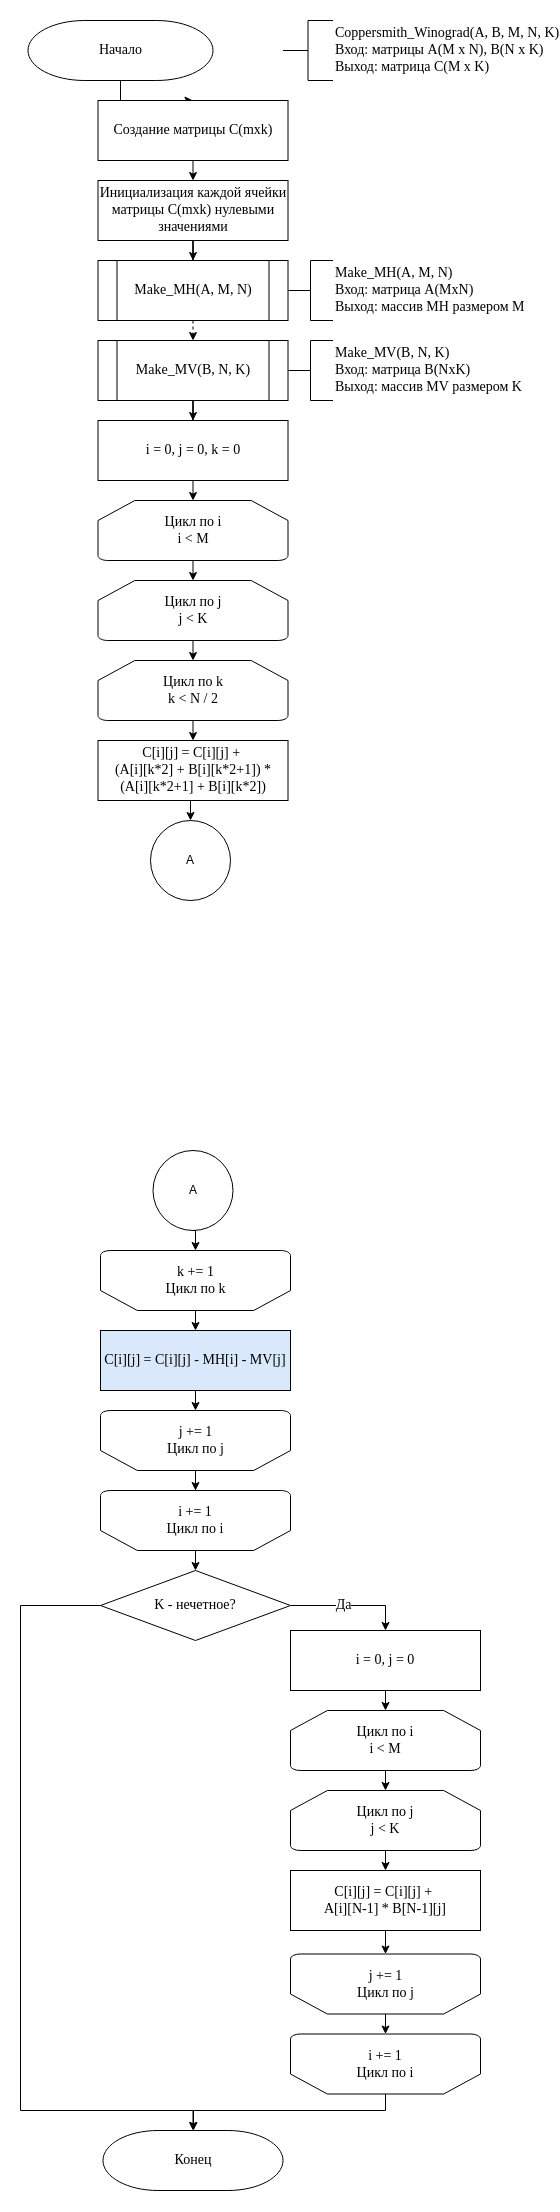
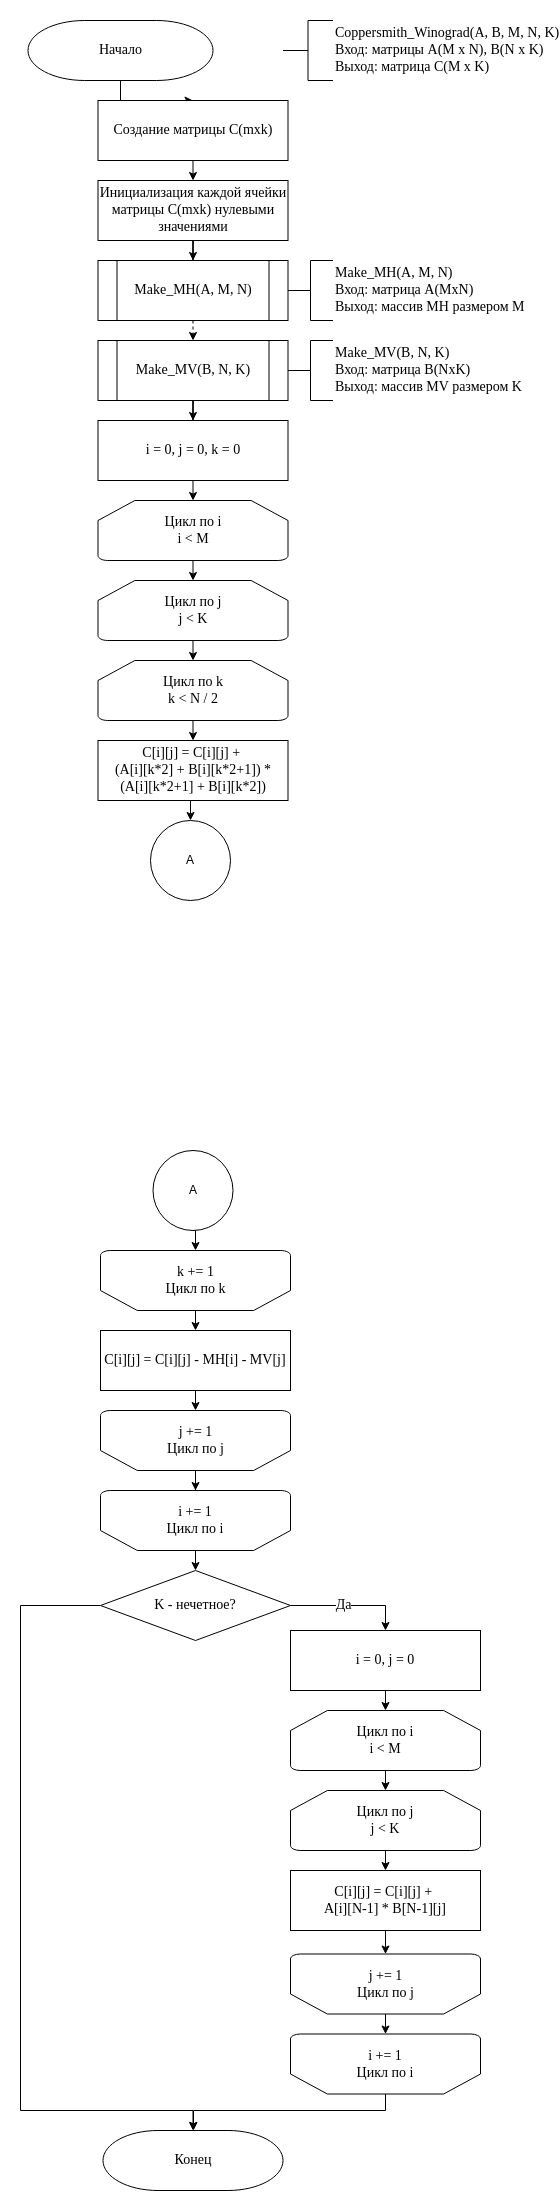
  <mxCell id="0" />
  <mxCell id="1" parent="0" />
  <mxCell id="2" style="edgeStyle=orthogonalEdgeStyle;rounded=0;orthogonalLoop=1;jettySize=auto;html=1;exitX=0.5;exitY=1;exitDx=0;exitDy=0;exitPerimeter=0;entryX=0.5;entryY=0;entryDx=0;entryDy=0;fontFamily=Times New Roman;fontSize=14;" parent="1" source="3" target="7" edge="1"><mxGeometry relative="1" as="geometry" /></mxCell>
  <mxCell id="3" value="Начало" style="strokeWidth=1;html=1;shape=mxgraph.flowchart.terminator;whiteSpace=wrap;fontSize=14;fontFamily=Times New Roman;" parent="1" vertex="1"><mxGeometry x="27.5" y="20" width="185" height="60" as="geometry" /></mxCell>
  <mxCell id="4" value="Конец" style="strokeWidth=1;html=1;shape=mxgraph.flowchart.terminator;whiteSpace=wrap;fontSize=14;fontFamily=Times New Roman;" parent="1" vertex="1"><mxGeometry x="102.5" y="2130" width="180" height="60" as="geometry" /></mxCell>
  <mxCell id="5" value="Coppersmith_Winograd(A, B, M, N, K)&lt;br&gt;Вход: матрицы A(M x N), B(N x K)&lt;br&gt;Выход: матрица C(M x K)&amp;nbsp;" style="strokeWidth=1;html=1;shape=mxgraph.flowchart.annotation_2;align=left;labelPosition=right;pointerEvents=1;fontFamily=Times New Roman;fontSize=14;" parent="1" vertex="1"><mxGeometry x="282.5" y="20" width="50" height="60" as="geometry" /></mxCell>
  <mxCell id="6" style="edgeStyle=orthogonalEdgeStyle;rounded=0;orthogonalLoop=1;jettySize=auto;html=1;exitX=0.5;exitY=1;exitDx=0;exitDy=0;entryX=0.5;entryY=0;entryDx=0;entryDy=0;fontFamily=Times New Roman;fontSize=14;" parent="1" source="7" target="9" edge="1"><mxGeometry relative="1" as="geometry" /></mxCell>
  <mxCell id="7" value="Создание матрицы C(mxk)" style="rounded=0;whiteSpace=wrap;html=1;strokeWidth=1;fontFamily=Times New Roman;fontSize=14;" parent="1" vertex="1"><mxGeometry x="97.5" y="100" width="190" height="60" as="geometry" /></mxCell>
  <mxCell id="8" style="edgeStyle=orthogonalEdgeStyle;rounded=0;orthogonalLoop=1;jettySize=auto;html=1;exitX=0.5;exitY=1;exitDx=0;exitDy=0;" parent="1" source="9" target="11" edge="1"><mxGeometry relative="1" as="geometry" /></mxCell>
  <mxCell id="9" value="Инициализация каждой ячейки матрицы C(mxk) нулевыми значениями" style="rounded=0;whiteSpace=wrap;html=1;strokeWidth=1;fontFamily=Times New Roman;fontSize=14;" parent="1" vertex="1"><mxGeometry x="97.5" y="180" width="190" height="60" as="geometry" /></mxCell>
  <mxCell id="10" style="edgeStyle=orthogonalEdgeStyle;rounded=0;orthogonalLoop=1;jettySize=auto;html=1;exitX=0.5;exitY=1;exitDx=0;exitDy=0;entryX=0.5;entryY=0;entryDx=0;entryDy=0;dashed=1;" parent="1" source="11" target="51" edge="1"><mxGeometry relative="1" as="geometry" /></mxCell>
  <mxCell id="11" value="Make_MH(A, M, N)" style="shape=process;whiteSpace=wrap;html=1;backgroundOutline=1;strokeWidth=1;fontFamily=Times New Roman;fontSize=14;" parent="1" vertex="1"><mxGeometry x="97.5" y="260" width="190" height="60" as="geometry" /></mxCell>
  <mxCell id="12" value="Make_MH(A, M, N)&lt;br&gt;Вход: матрица A(MxN)&lt;br&gt;Выход: массив MH размером M" style="strokeWidth=1;html=1;shape=mxgraph.flowchart.annotation_2;align=left;labelPosition=right;pointerEvents=1;fontFamily=Times New Roman;fontSize=14;" parent="1" vertex="1"><mxGeometry x="287.5" y="260" width="45" height="60" as="geometry" /></mxCell>
  <mxCell id="13" style="edgeStyle=orthogonalEdgeStyle;rounded=0;orthogonalLoop=1;jettySize=auto;html=1;exitX=0.5;exitY=1;exitDx=0;exitDy=0;exitPerimeter=0;entryX=0.5;entryY=0;entryDx=0;entryDy=0;entryPerimeter=0;fontFamily=Times New Roman;fontSize=14;" parent="1" source="14" target="18" edge="1"><mxGeometry relative="1" as="geometry" /></mxCell>
  <mxCell id="14" value="Цикл по i&lt;br&gt;i &amp;lt; M" style="strokeWidth=1;html=1;shape=mxgraph.flowchart.loop_limit;whiteSpace=wrap;fontFamily=Times New Roman;fontSize=14;" parent="1" vertex="1"><mxGeometry x="97.5" y="500" width="190" height="60" as="geometry" /></mxCell>
  <mxCell id="15" style="edgeStyle=orthogonalEdgeStyle;rounded=0;orthogonalLoop=1;jettySize=auto;html=1;exitX=0.5;exitY=1;exitDx=0;exitDy=0;entryX=0.5;entryY=0;entryDx=0;entryDy=0;entryPerimeter=0;fontFamily=Times New Roman;fontSize=14;" parent="1" source="16" target="14" edge="1"><mxGeometry relative="1" as="geometry" /></mxCell>
  <mxCell id="16" value="i = 0, j = 0, k = 0" style="rounded=0;whiteSpace=wrap;html=1;strokeWidth=1;fontFamily=Times New Roman;fontSize=14;" parent="1" vertex="1"><mxGeometry x="97.5" y="420" width="190" height="60" as="geometry" /></mxCell>
  <mxCell id="17" style="edgeStyle=orthogonalEdgeStyle;rounded=0;orthogonalLoop=1;jettySize=auto;html=1;exitX=0.5;exitY=1;exitDx=0;exitDy=0;exitPerimeter=0;entryX=0.5;entryY=0;entryDx=0;entryDy=0;entryPerimeter=0;fontFamily=Times New Roman;fontSize=14;" parent="1" source="18" target="20" edge="1"><mxGeometry relative="1" as="geometry" /></mxCell>
  <mxCell id="18" value="Цикл по j&lt;br&gt;j &amp;lt; K" style="strokeWidth=1;html=1;shape=mxgraph.flowchart.loop_limit;whiteSpace=wrap;fontFamily=Times New Roman;fontSize=14;" parent="1" vertex="1"><mxGeometry x="97.5" y="580" width="190" height="60" as="geometry" /></mxCell>
  <mxCell id="19" style="edgeStyle=orthogonalEdgeStyle;rounded=0;orthogonalLoop=1;jettySize=auto;html=1;exitX=0.5;exitY=1;exitDx=0;exitDy=0;exitPerimeter=0;entryX=0.5;entryY=0;entryDx=0;entryDy=0;fontFamily=Times New Roman;fontSize=14;" parent="1" source="20" target="22" edge="1"><mxGeometry relative="1" as="geometry" /></mxCell>
  <mxCell id="20" value="Цикл по k&lt;br&gt;k &amp;lt; N / 2" style="strokeWidth=1;html=1;shape=mxgraph.flowchart.loop_limit;whiteSpace=wrap;fontFamily=Times New Roman;fontSize=14;" parent="1" vertex="1"><mxGeometry x="97.5" y="660" width="190" height="60" as="geometry" /></mxCell>
  <mxCell id="21" style="edgeStyle=orthogonalEdgeStyle;rounded=0;orthogonalLoop=1;jettySize=auto;html=1;exitX=0.5;exitY=1;exitDx=0;exitDy=0;entryX=0.5;entryY=0;entryDx=0;entryDy=0;" parent="1" source="22" target="53" edge="1"><mxGeometry relative="1" as="geometry" /></mxCell>
  <mxCell id="22" value="C[i][j] = C[i][j] +&amp;nbsp;&lt;br&gt;(A[i][k*2] + B[i][k*2+1]) * &lt;br&gt;(A[i][k*2+1] + B[i][k*2])" style="rounded=0;whiteSpace=wrap;html=1;strokeWidth=1;fontFamily=Times New Roman;fontSize=14;" parent="1" vertex="1"><mxGeometry x="97.5" y="740" width="190" height="60" as="geometry" /></mxCell>
  <mxCell id="23" style="edgeStyle=orthogonalEdgeStyle;rounded=0;orthogonalLoop=1;jettySize=auto;html=1;exitX=0.5;exitY=0;exitDx=0;exitDy=0;exitPerimeter=0;entryX=0.5;entryY=0;entryDx=0;entryDy=0;" parent="1" source="24" target="57" edge="1"><mxGeometry relative="1" as="geometry" /></mxCell>
  <mxCell id="24" value="" style="strokeWidth=1;html=1;shape=mxgraph.flowchart.loop_limit;whiteSpace=wrap;fontFamily=Times New Roman;fontSize=14;rotation=-180;" parent="1" vertex="1"><mxGeometry x="100" y="1250" width="190" height="60" as="geometry" /></mxCell>
  <mxCell id="25" value="k += 1&lt;br&gt;Цикл по k" style="text;html=1;strokeColor=none;fillColor=none;align=center;verticalAlign=middle;whiteSpace=wrap;rounded=0;fontFamily=Times New Roman;fontSize=14;" parent="1" vertex="1"><mxGeometry x="162.5" y="1270" width="65" height="20" as="geometry" /></mxCell>
  <mxCell id="26" style="edgeStyle=orthogonalEdgeStyle;rounded=0;orthogonalLoop=1;jettySize=auto;html=1;exitX=0.5;exitY=0;exitDx=0;exitDy=0;exitPerimeter=0;fontFamily=Times New Roman;fontSize=14;" parent="1" source="27" target="30" edge="1"><mxGeometry relative="1" as="geometry" /></mxCell>
  <mxCell id="27" value="" style="strokeWidth=1;html=1;shape=mxgraph.flowchart.loop_limit;whiteSpace=wrap;fontFamily=Times New Roman;fontSize=14;rotation=-180;" parent="1" vertex="1"><mxGeometry x="100" y="1410" width="190" height="60" as="geometry" /></mxCell>
  <mxCell id="28" value="j += 1&lt;br&gt;Цикл по j" style="text;html=1;strokeColor=none;fillColor=none;align=center;verticalAlign=middle;whiteSpace=wrap;rounded=0;fontFamily=Times New Roman;fontSize=14;" parent="1" vertex="1"><mxGeometry x="162.5" y="1432.5" width="65" height="15" as="geometry" /></mxCell>
  <mxCell id="29" style="edgeStyle=orthogonalEdgeStyle;rounded=0;orthogonalLoop=1;jettySize=auto;html=1;exitX=0.5;exitY=0;exitDx=0;exitDy=0;exitPerimeter=0;entryX=0.5;entryY=0;entryDx=0;entryDy=0;entryPerimeter=0;fontFamily=Times New Roman;fontSize=14;" parent="1" source="30" target="35" edge="1"><mxGeometry relative="1" as="geometry" /></mxCell>
  <mxCell id="30" value="" style="strokeWidth=1;html=1;shape=mxgraph.flowchart.loop_limit;whiteSpace=wrap;fontFamily=Times New Roman;fontSize=14;rotation=-180;" parent="1" vertex="1"><mxGeometry x="100" y="1490" width="190" height="60" as="geometry" /></mxCell>
  <mxCell id="31" value="i += 1&lt;br&gt;Цикл по i" style="text;html=1;strokeColor=none;fillColor=none;align=center;verticalAlign=middle;whiteSpace=wrap;rounded=0;fontFamily=Times New Roman;fontSize=14;" parent="1" vertex="1"><mxGeometry x="165" y="1510" width="60" height="20" as="geometry" /></mxCell>
  <mxCell id="32" style="edgeStyle=orthogonalEdgeStyle;rounded=0;orthogonalLoop=1;jettySize=auto;html=1;exitX=0.5;exitY=1;exitDx=0;exitDy=0;fontFamily=Times New Roman;fontSize=14;" parent="1" source="25" target="25" edge="1"><mxGeometry relative="1" as="geometry" /></mxCell>
  <mxCell id="33" value="Да" style="edgeStyle=orthogonalEdgeStyle;rounded=0;orthogonalLoop=1;jettySize=auto;html=1;exitX=1;exitY=0.5;exitDx=0;exitDy=0;exitPerimeter=0;fontFamily=Times New Roman;fontSize=14;entryX=0.5;entryY=0;entryDx=0;entryDy=0;" parent="1" source="35" target="39" edge="1"><mxGeometry x="-0.111" relative="1" as="geometry"><mxPoint x="380" y="1680" as="targetPoint" /><mxPoint as="offset" /></mxGeometry></mxCell>
  <mxCell id="34" style="edgeStyle=orthogonalEdgeStyle;rounded=0;orthogonalLoop=1;jettySize=auto;html=1;exitX=0;exitY=0.5;exitDx=0;exitDy=0;exitPerimeter=0;entryX=0.5;entryY=0;entryDx=0;entryDy=0;entryPerimeter=0;fontFamily=Times New Roman;fontSize=14;" parent="1" source="35" target="4" edge="1"><mxGeometry relative="1" as="geometry"><Array as="points"><mxPoint x="20" y="1605" /><mxPoint x="20" y="2110" /><mxPoint x="193" y="2110" /></Array></mxGeometry></mxCell>
  <mxCell id="35" value="K - нечетное?" style="strokeWidth=1;html=1;shape=mxgraph.flowchart.decision;whiteSpace=wrap;fontFamily=Times New Roman;fontSize=14;" parent="1" vertex="1"><mxGeometry x="100" y="1570" width="190" height="70" as="geometry" /></mxCell>
  <mxCell id="36" style="edgeStyle=orthogonalEdgeStyle;rounded=0;orthogonalLoop=1;jettySize=auto;html=1;exitX=0.5;exitY=1;exitDx=0;exitDy=0;exitPerimeter=0;entryX=0.5;entryY=0;entryDx=0;entryDy=0;entryPerimeter=0;fontFamily=Times New Roman;fontSize=14;" parent="1" source="37" target="41" edge="1"><mxGeometry relative="1" as="geometry" /></mxCell>
  <mxCell id="37" value="Цикл по i&lt;br&gt;i &amp;lt; M" style="strokeWidth=1;html=1;shape=mxgraph.flowchart.loop_limit;whiteSpace=wrap;fontFamily=Times New Roman;fontSize=14;" parent="1" vertex="1"><mxGeometry x="290" y="1710" width="190" height="60" as="geometry" /></mxCell>
  <mxCell id="38" style="edgeStyle=orthogonalEdgeStyle;rounded=0;orthogonalLoop=1;jettySize=auto;html=1;exitX=0.5;exitY=1;exitDx=0;exitDy=0;entryX=0.5;entryY=0;entryDx=0;entryDy=0;entryPerimeter=0;fontFamily=Times New Roman;fontSize=14;" parent="1" source="39" target="37" edge="1"><mxGeometry relative="1" as="geometry" /></mxCell>
  <mxCell id="39" value="i = 0, j = 0" style="rounded=0;whiteSpace=wrap;html=1;strokeWidth=1;fontFamily=Times New Roman;fontSize=14;" parent="1" vertex="1"><mxGeometry x="290" y="1630" width="190" height="60" as="geometry" /></mxCell>
  <mxCell id="40" style="edgeStyle=orthogonalEdgeStyle;rounded=0;orthogonalLoop=1;jettySize=auto;html=1;exitX=0.5;exitY=1;exitDx=0;exitDy=0;exitPerimeter=0;entryX=0.5;entryY=0;entryDx=0;entryDy=0;fontFamily=Times New Roman;fontSize=14;" parent="1" source="41" target="43" edge="1"><mxGeometry relative="1" as="geometry" /></mxCell>
  <mxCell id="41" value="Цикл по j&lt;br&gt;j &amp;lt; K" style="strokeWidth=1;html=1;shape=mxgraph.flowchart.loop_limit;whiteSpace=wrap;fontFamily=Times New Roman;fontSize=14;" parent="1" vertex="1"><mxGeometry x="290" y="1790" width="190" height="60" as="geometry" /></mxCell>
  <mxCell id="42" style="edgeStyle=orthogonalEdgeStyle;rounded=0;orthogonalLoop=1;jettySize=auto;html=1;exitX=0.5;exitY=1;exitDx=0;exitDy=0;entryX=0.5;entryY=1;entryDx=0;entryDy=0;entryPerimeter=0;fontFamily=Times New Roman;fontSize=14;" parent="1" source="43" target="45" edge="1"><mxGeometry relative="1" as="geometry" /></mxCell>
  <mxCell id="43" value="C[i][j] = C[i][j] +&amp;nbsp;&lt;br&gt;A[i][N-1] * B[N-1][j]" style="rounded=0;whiteSpace=wrap;html=1;strokeWidth=1;fontFamily=Times New Roman;fontSize=14;" parent="1" vertex="1"><mxGeometry x="290" y="1870" width="190" height="60" as="geometry" /></mxCell>
  <mxCell id="44" style="edgeStyle=orthogonalEdgeStyle;rounded=0;orthogonalLoop=1;jettySize=auto;html=1;exitX=0.5;exitY=0;exitDx=0;exitDy=0;exitPerimeter=0;entryX=0.5;entryY=1;entryDx=0;entryDy=0;entryPerimeter=0;fontFamily=Times New Roman;fontSize=14;" parent="1" source="45" target="48" edge="1"><mxGeometry relative="1" as="geometry" /></mxCell>
  <mxCell id="45" value="" style="strokeWidth=1;html=1;shape=mxgraph.flowchart.loop_limit;whiteSpace=wrap;fontFamily=Times New Roman;fontSize=14;rotation=-180;" parent="1" vertex="1"><mxGeometry x="290" y="1953.5" width="190" height="60" as="geometry" /></mxCell>
  <mxCell id="46" value="j += 1&lt;br&gt;Цикл по j" style="text;html=1;strokeColor=none;fillColor=none;align=center;verticalAlign=middle;whiteSpace=wrap;rounded=0;fontFamily=Times New Roman;fontSize=14;" parent="1" vertex="1"><mxGeometry x="352.5" y="1976" width="65" height="15" as="geometry" /></mxCell>
  <mxCell id="47" style="edgeStyle=orthogonalEdgeStyle;rounded=0;orthogonalLoop=1;jettySize=auto;html=1;exitX=0.5;exitY=0;exitDx=0;exitDy=0;exitPerimeter=0;fontFamily=Times New Roman;fontSize=14;" parent="1" source="48" target="4" edge="1"><mxGeometry relative="1" as="geometry"><Array as="points"><mxPoint x="385" y="2110" /><mxPoint x="193" y="2110" /></Array></mxGeometry></mxCell>
  <mxCell id="48" value="" style="strokeWidth=1;html=1;shape=mxgraph.flowchart.loop_limit;whiteSpace=wrap;fontFamily=Times New Roman;fontSize=14;rotation=-180;" parent="1" vertex="1"><mxGeometry x="290" y="2033.5" width="190" height="60" as="geometry" /></mxCell>
  <mxCell id="49" value="i += 1&lt;br&gt;Цикл по i" style="text;html=1;strokeColor=none;fillColor=none;align=center;verticalAlign=middle;whiteSpace=wrap;rounded=0;fontFamily=Times New Roman;fontSize=14;" parent="1" vertex="1"><mxGeometry x="355" y="2053.5" width="60" height="20" as="geometry" /></mxCell>
  <mxCell id="50" style="edgeStyle=orthogonalEdgeStyle;rounded=0;orthogonalLoop=1;jettySize=auto;html=1;exitX=0.5;exitY=1;exitDx=0;exitDy=0;" parent="1" source="51" target="16" edge="1"><mxGeometry relative="1" as="geometry" /></mxCell>
  <mxCell id="51" value="Make_MV(B, N, K)" style="shape=process;whiteSpace=wrap;html=1;backgroundOutline=1;strokeWidth=1;fontFamily=Times New Roman;fontSize=14;" parent="1" vertex="1"><mxGeometry x="97.5" y="340" width="190" height="60" as="geometry" /></mxCell>
  <mxCell id="52" value="Make_MV(B, N, K)&lt;br&gt;Вход: матрица B(NxK)&lt;br&gt;Выход: массив MV размером K" style="strokeWidth=1;html=1;shape=mxgraph.flowchart.annotation_2;align=left;labelPosition=right;pointerEvents=1;fontFamily=Times New Roman;fontSize=14;" parent="1" vertex="1"><mxGeometry x="287.5" y="340" width="45" height="60" as="geometry" /></mxCell>
  <mxCell id="53" value="A" style="ellipse;whiteSpace=wrap;html=1;aspect=fixed;" parent="1" vertex="1"><mxGeometry x="150" y="820" width="80" height="80" as="geometry" /></mxCell>
  <mxCell id="54" style="edgeStyle=orthogonalEdgeStyle;rounded=0;orthogonalLoop=1;jettySize=auto;html=1;exitX=0.5;exitY=1;exitDx=0;exitDy=0;entryX=0.5;entryY=1;entryDx=0;entryDy=0;entryPerimeter=0;" parent="1" source="55" target="24" edge="1"><mxGeometry relative="1" as="geometry" /></mxCell>
  <mxCell id="55" value="A" style="ellipse;whiteSpace=wrap;html=1;aspect=fixed;" parent="1" vertex="1"><mxGeometry x="152.5" y="1150" width="80" height="80" as="geometry" /></mxCell>
  <mxCell id="56" style="edgeStyle=orthogonalEdgeStyle;rounded=0;orthogonalLoop=1;jettySize=auto;html=1;exitX=0.5;exitY=1;exitDx=0;exitDy=0;entryX=0.5;entryY=1;entryDx=0;entryDy=0;entryPerimeter=0;" parent="1" source="57" target="27" edge="1"><mxGeometry relative="1" as="geometry" /></mxCell>
- <mxCell id="57" value="C[i][j] = C[i][j] - MH[i] - MV[j]" style="rounded=0;whiteSpace=wrap;html=1;strokeWidth=1;fontFamily=Times New Roman;fontSize=14;fillColor=#dae8fc;" parent="1" vertex="1"><mxGeometry x="100" y="1330" width="190" height="60" as="geometry" /></mxCell>
+ <mxCell id="57" value="C[i][j] = C[i][j] - MH[i] - MV[j]" style="rounded=0;whiteSpace=wrap;html=1;strokeWidth=1;fontFamily=Times New Roman;fontSize=14;" parent="1" vertex="1"><mxGeometry x="100" y="1330" width="190" height="60" as="geometry" /></mxCell>
